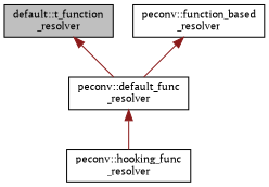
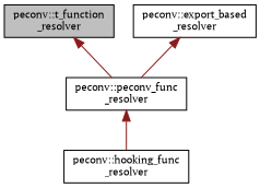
  digraph {
    fontname="PT Serif"
    node [color=black fillcolor=white fontname="PT Serif" fontsize=10 shape=record style=filled]
    edge [color=firebrick4 dir=back fontname="PT Serif" fontsize=10 labelfontname=Helvetica labelfontsize=10 style=solid]
-   n1 [fillcolor=grey75 fontcolor=black height=0.2 label="default::t_function\l_resolver" width=0.4]
-   n2 [height=0.2 label="peconv::default_func\l_resolver" width=0.4]
+   n1 [fillcolor=grey75 fontcolor=black height=0.2 label="peconv::t_function\l_resolver" width=0.4]
+   n2 [height=0.2 label="peconv::peconv_func\l_resolver" width=0.4]
    n3 [height=0.2 label="peconv::hooking_func\l_resolver" width=0.4]
-   n4 [height=0.2 label="peconv::function_based\l_resolver" width=0.4]
+   n4 [height=0.2 label="peconv::export_based\l_resolver" width=0.4]
    n1 -> n2
    n2 -> n3
    n4 -> n2
  }
